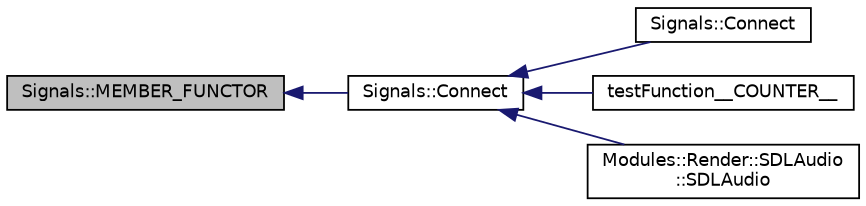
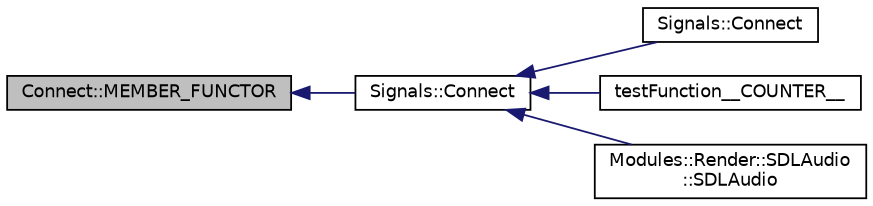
  digraph {
    rankdir=LR
    node [color=black fillcolor=white fontname=Helvetica fontsize=10 shape=record style=filled]
    edge [color=midnightblue dir=back fontname=Helvetica fontsize=10 labelfontname=Helvetica labelfontsize=10 style=solid]
-   n1 [fillcolor=grey75 fontcolor=black height=0.2 label="Signals::MEMBER_FUNCTOR" width=0.4]
+   n1 [fillcolor=grey75 fontcolor=black height=0.2 label="Connect::MEMBER_FUNCTOR" width=0.4]
    n2 [height=0.2 label="Signals::Connect" width=0.4]
    n3 [height=0.2 label="Signals::Connect" width=0.4]
    n4 [height=0.2 label=testFunction__COUNTER__ width=0.4]
    n5 [height=0.2 label="Modules::Render::SDLAudio\l::SDLAudio" width=0.4]
    n1 -> n2
    n2 -> n3
    n2 -> n4
    n2 -> n5
  }
